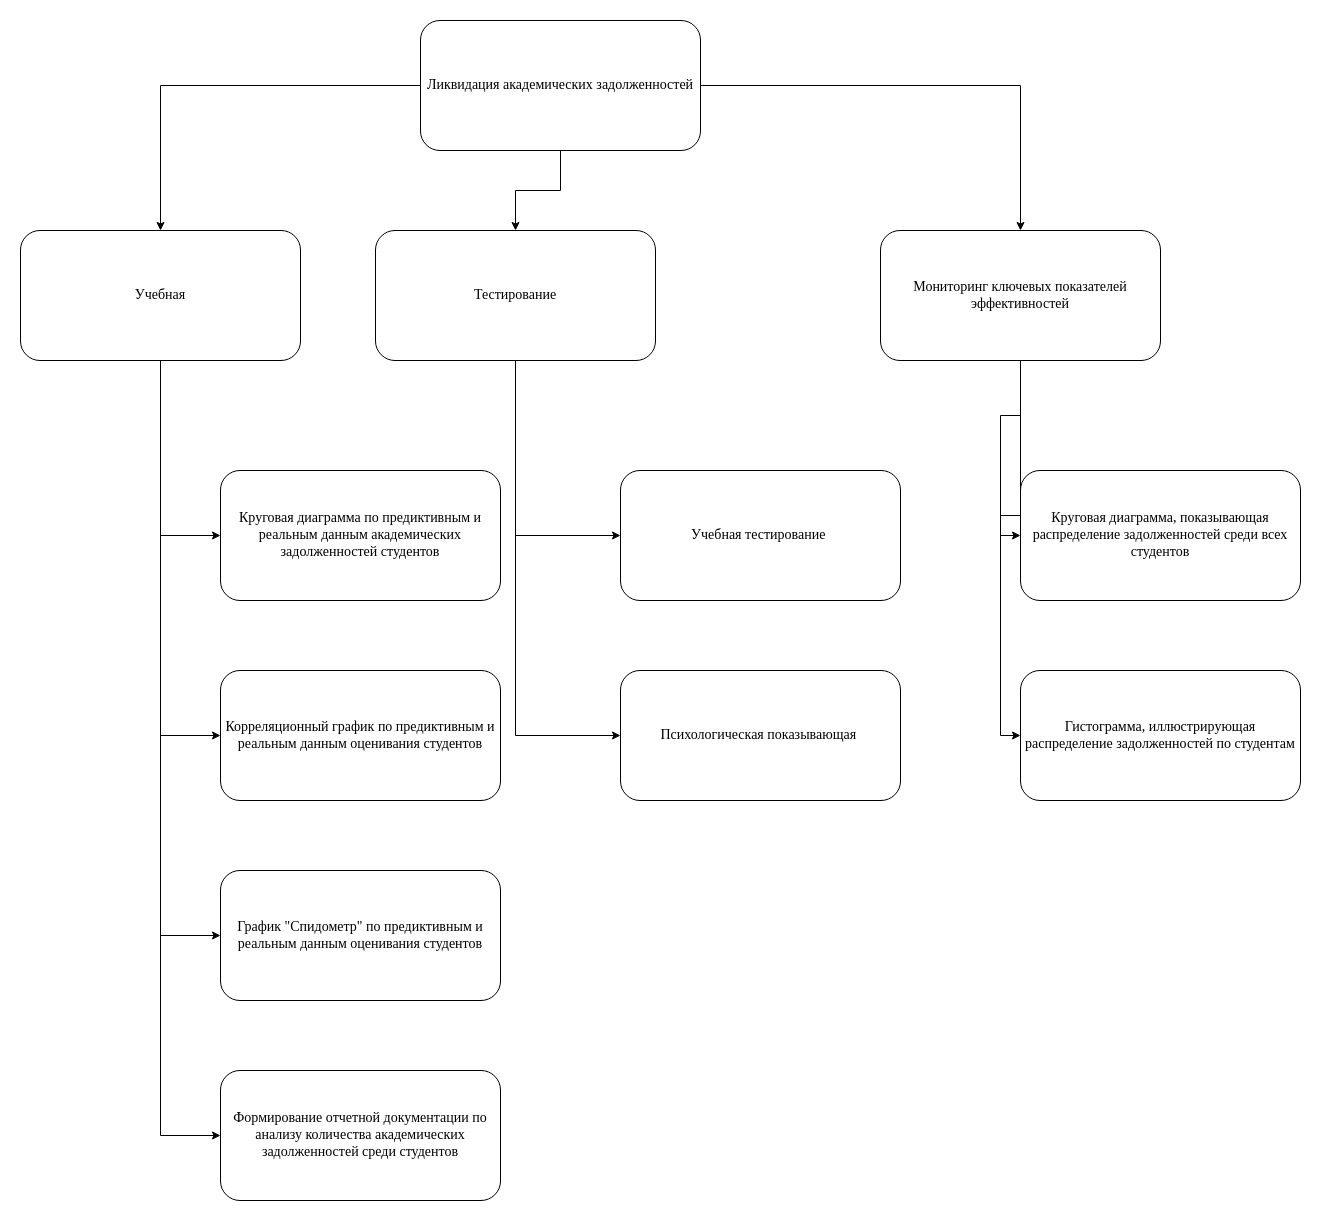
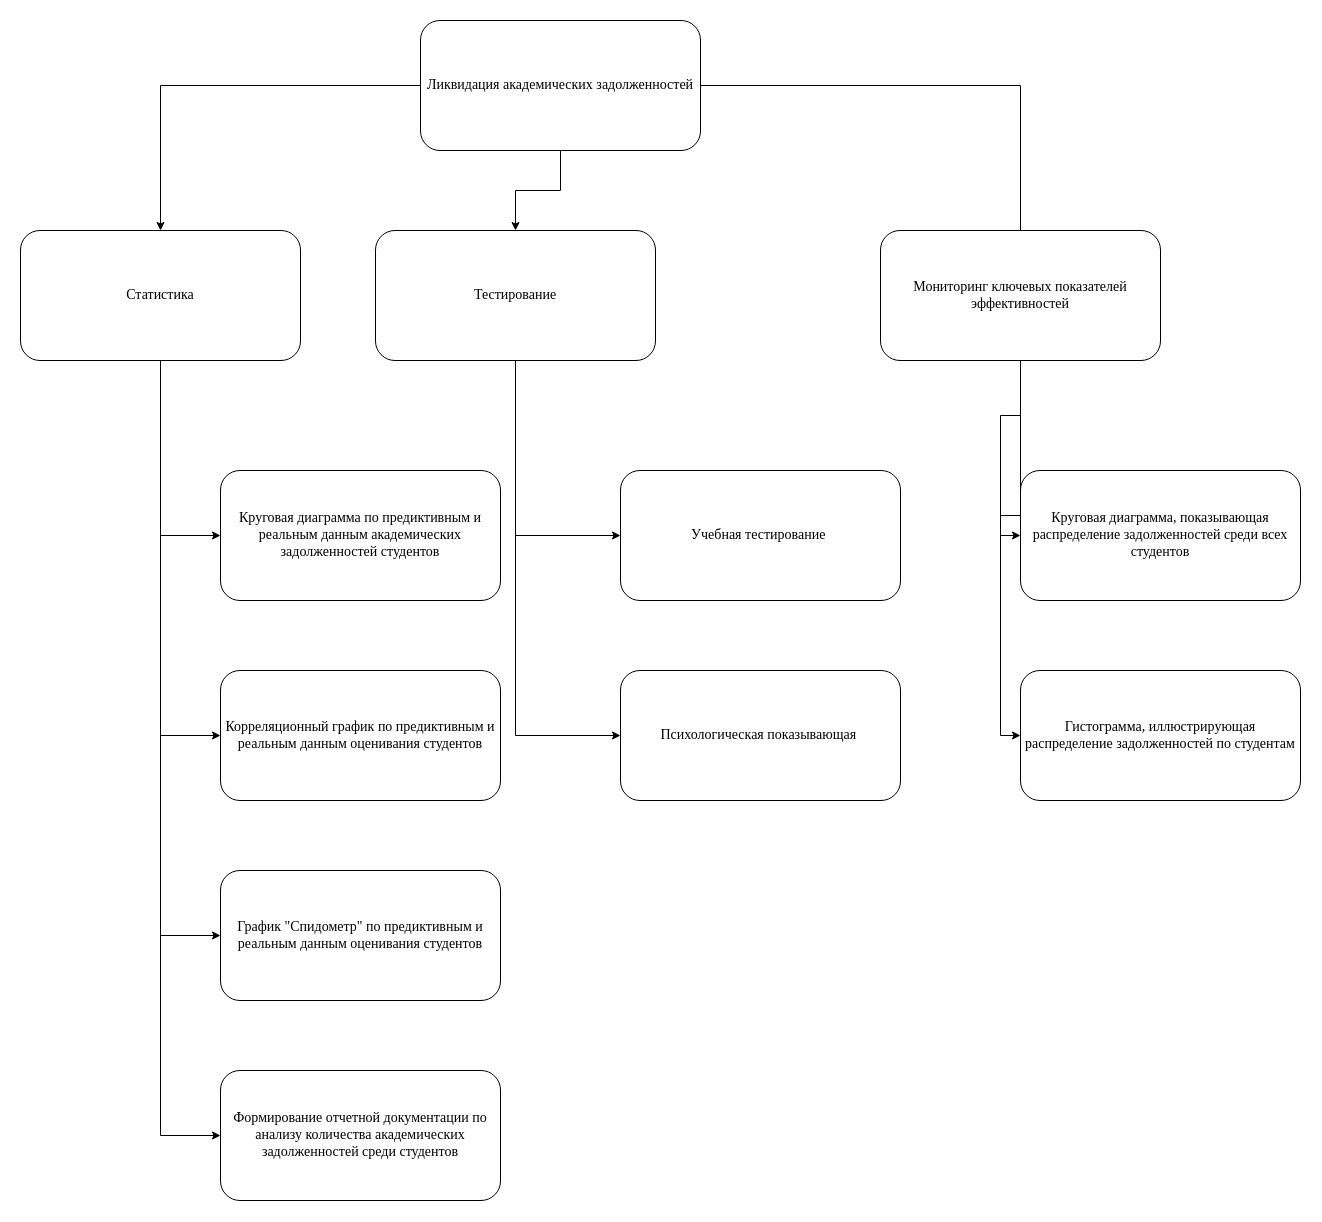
  <mxCell id="0" />
  <mxCell id="1" parent="0" />
- <mxCell id="2" style="edgeStyle=orthogonalEdgeStyle;rounded=0;orthogonalLoop=1;jettySize=auto;html=1;fontSize=14;fontFamily=Times New Roman;" parent="1" source="5" target="11" edge="1"><mxGeometry relative="1" as="geometry" /></mxCell>
+ <mxCell id="2" style="edgeStyle=orthogonalEdgeStyle;rounded=0;orthogonalLoop=1;jettySize=auto;html=1;fontSize=14;fontFamily=Times New Roman;endArrow=none;" parent="1" source="5" target="11" edge="1"><mxGeometry relative="1" as="geometry" /></mxCell>
  <mxCell id="3" style="edgeStyle=orthogonalEdgeStyle;rounded=0;orthogonalLoop=1;jettySize=auto;html=1;fontSize=14;fontFamily=Times New Roman;" parent="1" source="5" target="8" edge="1"><mxGeometry relative="1" as="geometry" /></mxCell>
  <mxCell id="4" style="edgeStyle=orthogonalEdgeStyle;rounded=0;orthogonalLoop=1;jettySize=auto;html=1;entryX=0.5;entryY=0;entryDx=0;entryDy=0;fontSize=14;fontFamily=Times New Roman;" parent="1" source="5" target="16" edge="1"><mxGeometry relative="1" as="geometry" /></mxCell>
  <mxCell id="5" value="&lt;font&gt;Ликвидация академических задолженностей&lt;/font&gt;" style="rounded=1;whiteSpace=wrap;html=1;fontSize=14;fontFamily=Times New Roman;" parent="1" vertex="1"><mxGeometry x="420" y="20" width="280" height="130" as="geometry" /></mxCell>
  <mxCell id="6" style="edgeStyle=orthogonalEdgeStyle;rounded=0;orthogonalLoop=1;jettySize=auto;html=1;entryX=0;entryY=0.5;entryDx=0;entryDy=0;fontSize=14;fontFamily=Times New Roman;" parent="1" source="8" target="17" edge="1"><mxGeometry relative="1" as="geometry" /></mxCell>
  <mxCell id="7" style="edgeStyle=orthogonalEdgeStyle;rounded=0;orthogonalLoop=1;jettySize=auto;html=1;entryX=0;entryY=0.5;entryDx=0;entryDy=0;fontSize=14;fontFamily=Times New Roman;" parent="1" source="8" target="18" edge="1"><mxGeometry relative="1" as="geometry" /></mxCell>
  <mxCell id="8" value="Тестирование" style="rounded=1;whiteSpace=wrap;html=1;fontSize=14;fontFamily=Times New Roman;" parent="1" vertex="1"><mxGeometry x="375" y="230" width="280" height="130" as="geometry" /></mxCell>
  <mxCell id="9" style="edgeStyle=orthogonalEdgeStyle;rounded=0;orthogonalLoop=1;jettySize=auto;html=1;entryX=0;entryY=0.5;entryDx=0;entryDy=0;" parent="1" source="11" target="23" edge="1"><mxGeometry relative="1" as="geometry" /></mxCell>
  <mxCell id="10" style="edgeStyle=orthogonalEdgeStyle;rounded=0;orthogonalLoop=1;jettySize=auto;html=1;entryX=0;entryY=0.5;entryDx=0;entryDy=0;" parent="1" source="11" target="24" edge="1"><mxGeometry relative="1" as="geometry" /></mxCell>
  <mxCell id="11" value="Мониторинг ключевых показателей эффективностей" style="rounded=1;whiteSpace=wrap;html=1;fontSize=14;fontFamily=Times New Roman;" parent="1" vertex="1"><mxGeometry x="880" y="230" width="280" height="130" as="geometry" /></mxCell>
  <mxCell id="12" style="edgeStyle=orthogonalEdgeStyle;rounded=0;orthogonalLoop=1;jettySize=auto;html=1;entryX=0;entryY=0.5;entryDx=0;entryDy=0;fontSize=14;fontFamily=Times New Roman;" parent="1" source="16" target="19" edge="1"><mxGeometry relative="1" as="geometry" /></mxCell>
  <mxCell id="13" style="edgeStyle=orthogonalEdgeStyle;rounded=0;orthogonalLoop=1;jettySize=auto;html=1;entryX=0;entryY=0.5;entryDx=0;entryDy=0;fontSize=14;fontFamily=Times New Roman;" parent="1" source="16" target="20" edge="1"><mxGeometry relative="1" as="geometry" /></mxCell>
  <mxCell id="14" style="edgeStyle=orthogonalEdgeStyle;rounded=0;orthogonalLoop=1;jettySize=auto;html=1;entryX=0;entryY=0.5;entryDx=0;entryDy=0;" parent="1" source="16" target="21" edge="1"><mxGeometry relative="1" as="geometry" /></mxCell>
  <mxCell id="15" style="edgeStyle=orthogonalEdgeStyle;rounded=0;orthogonalLoop=1;jettySize=auto;html=1;entryX=0;entryY=0.5;entryDx=0;entryDy=0;" parent="1" source="16" target="22" edge="1"><mxGeometry relative="1" as="geometry" /></mxCell>
- <mxCell id="16" value="&lt;font&gt;Учебная&lt;/font&gt;" style="rounded=1;whiteSpace=wrap;html=1;fontSize=14;fontFamily=Times New Roman;" parent="1" vertex="1"><mxGeometry x="20" y="230" width="280" height="130" as="geometry" /></mxCell>
+ <mxCell id="16" value="&lt;font&gt;Статистика&lt;/font&gt;" style="rounded=1;whiteSpace=wrap;html=1;fontSize=14;fontFamily=Times New Roman;" parent="1" vertex="1"><mxGeometry x="20" y="230" width="280" height="130" as="geometry" /></mxCell>
  <mxCell id="17" value="&lt;font&gt;Учебная тестирование&amp;nbsp;&lt;/font&gt;" style="rounded=1;whiteSpace=wrap;html=1;fontSize=14;fontFamily=Times New Roman;" parent="1" vertex="1"><mxGeometry x="620" y="470" width="280" height="130" as="geometry" /></mxCell>
  <mxCell id="18" value="&lt;font&gt;Психологическая показывающая&amp;nbsp;&lt;/font&gt;" style="rounded=1;whiteSpace=wrap;html=1;fontSize=14;fontFamily=Times New Roman;" parent="1" vertex="1"><mxGeometry x="620" y="670" width="280" height="130" as="geometry" /></mxCell>
  <mxCell id="19" value="&lt;font&gt;&lt;span&gt;Круговая диаграмма по предиктивным и реальным данным академических задолженностей студентов&lt;/span&gt;&lt;/font&gt;" style="rounded=1;whiteSpace=wrap;html=1;fontSize=14;fontFamily=Times New Roman;" parent="1" vertex="1"><mxGeometry x="220" y="470" width="280" height="130" as="geometry" /></mxCell>
  <mxCell id="20" value="Корреляционный график по предиктивным и реальным данным оценивания студентов" style="rounded=1;whiteSpace=wrap;html=1;fontSize=14;fontFamily=Times New Roman;" parent="1" vertex="1"><mxGeometry x="220" y="670" width="280" height="130" as="geometry" /></mxCell>
  <mxCell id="21" value="График &quot;Спидометр&quot; по предиктивным и реальным данным оценивания студентов" style="rounded=1;whiteSpace=wrap;html=1;fontSize=14;fontFamily=Times New Roman;" parent="1" vertex="1"><mxGeometry x="220" y="870" width="280" height="130" as="geometry" /></mxCell>
  <mxCell id="22" value="Формирование отчетной документации по анализу количества академических задолженностей среди студентов" style="rounded=1;whiteSpace=wrap;html=1;fontSize=14;fontFamily=Times New Roman;" parent="1" vertex="1"><mxGeometry x="220" y="1070" width="280" height="130" as="geometry" /></mxCell>
  <mxCell id="23" value="Круговая диаграмма, показывающая распределение задолженностей среди всех студентов" style="rounded=1;whiteSpace=wrap;html=1;fontSize=14;fontFamily=Times New Roman;" parent="1" vertex="1"><mxGeometry x="1020" y="470" width="280" height="130" as="geometry" /></mxCell>
  <mxCell id="24" value="Гистограмма, иллюстрирующая распределение задолженностей по студентам" style="rounded=1;whiteSpace=wrap;html=1;fontSize=14;fontFamily=Times New Roman;" parent="1" vertex="1"><mxGeometry x="1020" y="670" width="280" height="130" as="geometry" /></mxCell>
